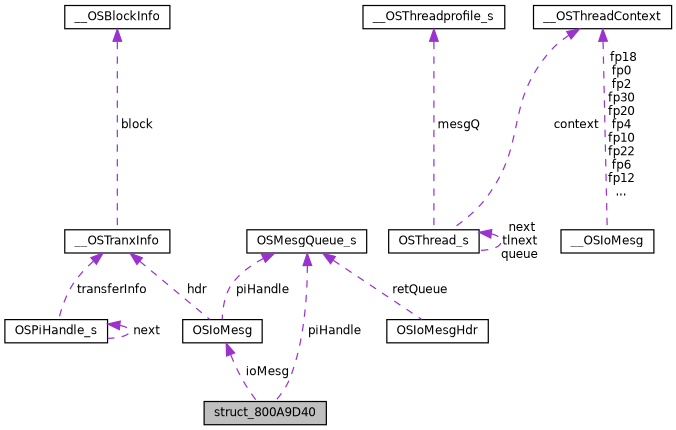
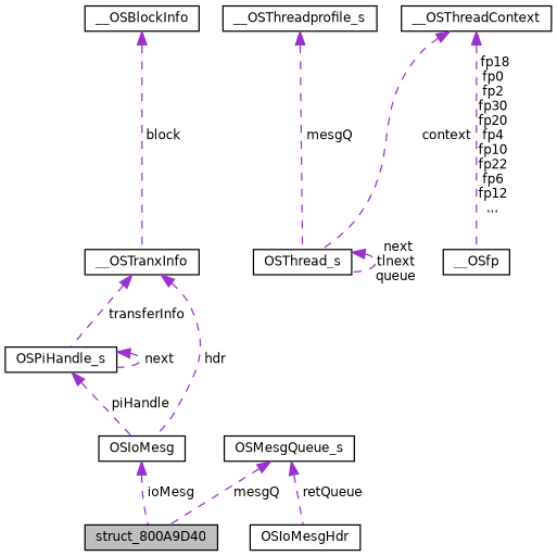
  digraph {
    node [color=black fillcolor=white fontname=Helvetica fontsize=10 shape=record style=filled]
    edge [color=darkorchid3 dir=back fontname=Helvetica fontsize=10 labelfontname=Helvetica labelfontsize=10 style=dashed]
    n1 [fillcolor=grey75 fontcolor=black height=0.2 label=struct_800A9D40 width=0.4]
    n2 [height=0.2 label=OSPiHandle_s width=0.4]
    n3 [height=0.2 label=OSIoMesg width=0.4]
    n4 [height=0.2 label=__OSTranxInfo width=0.4]
    n5 [height=0.2 label=__OSBlockInfo width=0.4]
    n6 [height=0.2 label=OSMesgQueue_s width=0.4]
    n7 [height=0.2 label=OSIoMesgHdr width=0.4]
    n8 [height=0.2 label=OSThread_s width=0.4]
    n9 [height=0.2 label=__OSThreadprofile_s width=0.4]
    n10 [height=0.2 label=__OSThreadContext width=0.4]
-   n11 [height=0.2 label=__OSIoMesg width=0.4]
+   n11 [height=0.2 label=__OSfp width=0.4]
    n2 -> n2 [label=" next"]
-   n6 -> n3 [label=" piHandle"]
+   n2 -> n3 [label=" piHandle"]
    n3 -> n1 [label=" ioMesg"]
    n4 -> n2 [label=" transferInfo"]
    n4 -> n3 [label=" hdr"]
    n5 -> n4 [label=" block"]
-   n6 -> n1 [label=" piHandle"]
+   n6 -> n1 [label=" mesgQ"]
    n6 -> n7 [label=" retQueue"]
    n8 -> n8 [label=" next\ntlnext\nqueue"]
    n9 -> n8 [label=" mesgQ"]
    n10 -> n8 [label=" context"]
    n10 -> n11 [label=" fp18\nfp0\nfp2\nfp30\nfp20\nfp4\nfp10\nfp22\nfp6\nfp12\n..."]
  }
